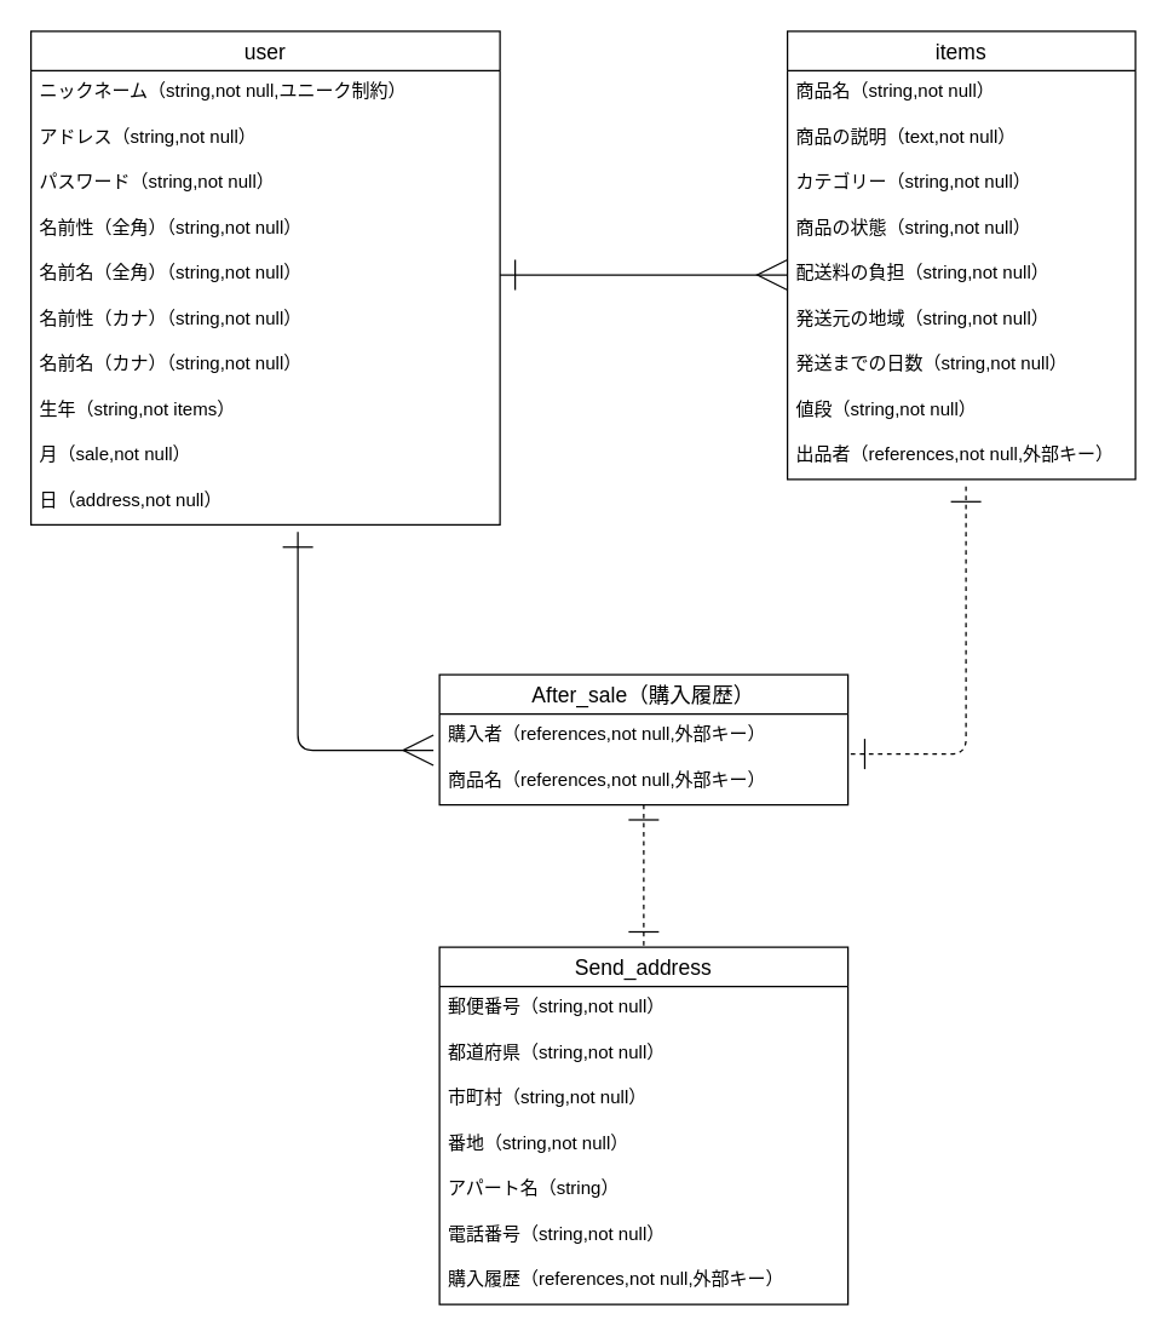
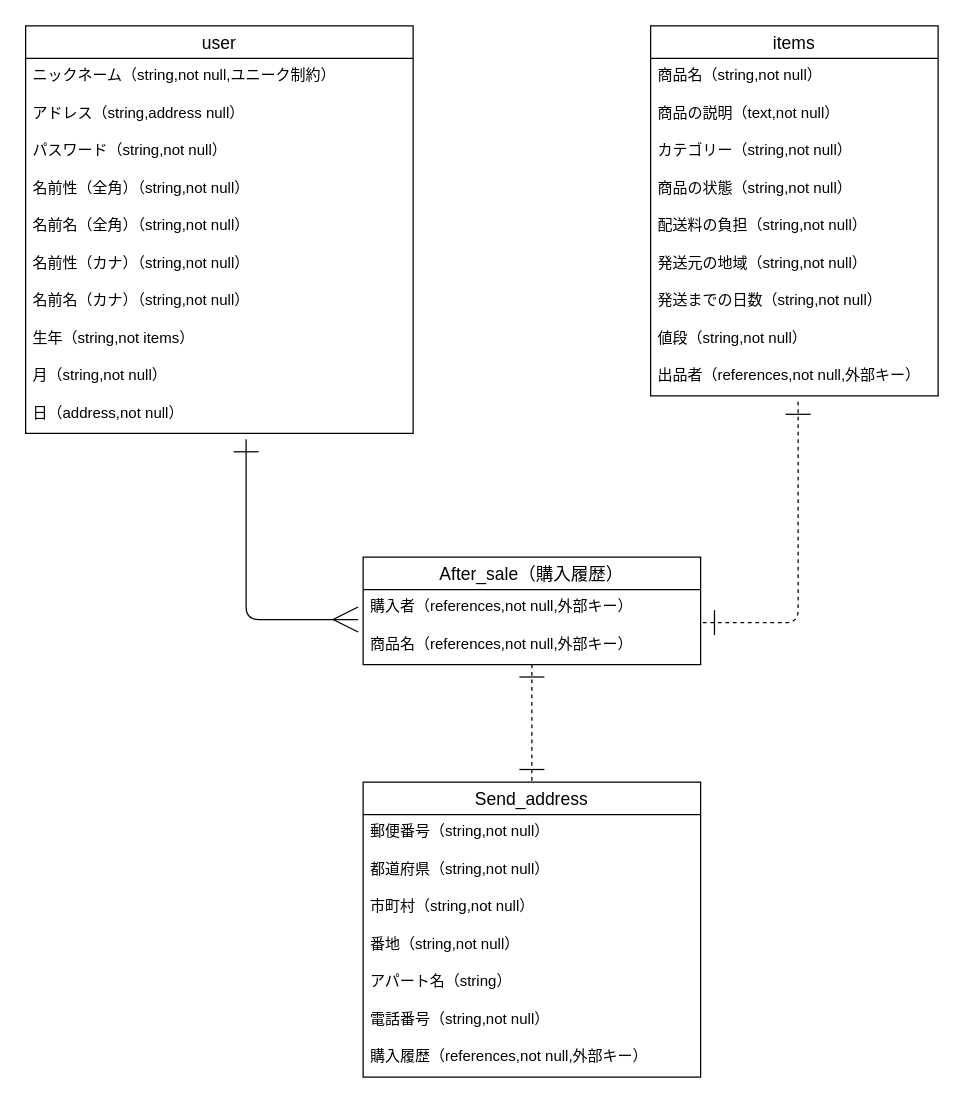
  <mxCell id="0" />
  <mxCell id="1" parent="0" />
  <mxCell id="2" value="user" style="swimlane;fontStyle=0;childLayout=stackLayout;horizontal=1;startSize=26;horizontalStack=0;resizeParent=1;resizeParentMax=0;resizeLast=0;collapsible=1;marginBottom=0;align=center;fontSize=14;" parent="1" vertex="1"><mxGeometry x="20" y="20" width="310" height="326" as="geometry"><mxRectangle x="380" y="100" width="60" height="30" as="alternateBounds" /></mxGeometry></mxCell>
  <mxCell id="3" value="ニックネーム（string,not null,ユニーク制約）" style="text;strokeColor=none;fillColor=none;spacingLeft=4;spacingRight=4;overflow=hidden;rotatable=0;points=[[0,0.5],[1,0.5]];portConstraint=eastwest;fontSize=12;" parent="2" vertex="1"><mxGeometry y="26" width="310" height="30" as="geometry" /></mxCell>
- <mxCell id="4" value="アドレス（string,not null）" style="text;strokeColor=none;fillColor=none;spacingLeft=4;spacingRight=4;overflow=hidden;rotatable=0;points=[[0,0.5],[1,0.5]];portConstraint=eastwest;fontSize=12;" parent="2" vertex="1"><mxGeometry y="56" width="310" height="30" as="geometry" /></mxCell>
+ <mxCell id="4" value="アドレス（string,address null）" style="text;strokeColor=none;fillColor=none;spacingLeft=4;spacingRight=4;overflow=hidden;rotatable=0;points=[[0,0.5],[1,0.5]];portConstraint=eastwest;fontSize=12;" parent="2" vertex="1"><mxGeometry y="56" width="310" height="30" as="geometry" /></mxCell>
  <mxCell id="5" value="パスワード（string,not null）" style="text;strokeColor=none;fillColor=none;spacingLeft=4;spacingRight=4;overflow=hidden;rotatable=0;points=[[0,0.5],[1,0.5]];portConstraint=eastwest;fontSize=12;" parent="2" vertex="1"><mxGeometry y="86" width="310" height="30" as="geometry" /></mxCell>
  <mxCell id="6" value="名前性（全角）（string,not null）" style="text;strokeColor=none;fillColor=none;spacingLeft=4;spacingRight=4;overflow=hidden;rotatable=0;points=[[0,0.5],[1,0.5]];portConstraint=eastwest;fontSize=12;" parent="2" vertex="1"><mxGeometry y="116" width="310" height="30" as="geometry" /></mxCell>
  <mxCell id="7" value="名前名（全角）（string,not null）" style="text;strokeColor=none;fillColor=none;spacingLeft=4;spacingRight=4;overflow=hidden;rotatable=0;points=[[0,0.5],[1,0.5]];portConstraint=eastwest;fontSize=12;" parent="2" vertex="1"><mxGeometry y="146" width="310" height="30" as="geometry" /></mxCell>
  <mxCell id="8" value="名前性（カナ）（string,not null）" style="text;strokeColor=none;fillColor=none;spacingLeft=4;spacingRight=4;overflow=hidden;rotatable=0;points=[[0,0.5],[1,0.5]];portConstraint=eastwest;fontSize=12;" parent="2" vertex="1"><mxGeometry y="176" width="310" height="30" as="geometry" /></mxCell>
  <mxCell id="9" value="名前名（カナ）（string,not null）" style="text;strokeColor=none;fillColor=none;spacingLeft=4;spacingRight=4;overflow=hidden;rotatable=0;points=[[0,0.5],[1,0.5]];portConstraint=eastwest;fontSize=12;" parent="2" vertex="1"><mxGeometry y="206" width="310" height="30" as="geometry" /></mxCell>
  <mxCell id="10" value="生年（string,not items）" style="text;strokeColor=none;fillColor=none;spacingLeft=4;spacingRight=4;overflow=hidden;rotatable=0;points=[[0,0.5],[1,0.5]];portConstraint=eastwest;fontSize=12;" parent="2" vertex="1"><mxGeometry y="236" width="310" height="30" as="geometry" /></mxCell>
- <mxCell id="11" value="月（sale,not null）" style="text;strokeColor=none;fillColor=none;spacingLeft=4;spacingRight=4;overflow=hidden;rotatable=0;points=[[0,0.5],[1,0.5]];portConstraint=eastwest;fontSize=12;" parent="2" vertex="1"><mxGeometry y="266" width="310" height="30" as="geometry" /></mxCell>
+ <mxCell id="11" value="月（string,not null）" style="text;strokeColor=none;fillColor=none;spacingLeft=4;spacingRight=4;overflow=hidden;rotatable=0;points=[[0,0.5],[1,0.5]];portConstraint=eastwest;fontSize=12;" parent="2" vertex="1"><mxGeometry y="266" width="310" height="30" as="geometry" /></mxCell>
  <mxCell id="12" value="日（address,not null）" style="text;strokeColor=none;fillColor=none;spacingLeft=4;spacingRight=4;overflow=hidden;rotatable=0;points=[[0,0.5],[1,0.5]];portConstraint=eastwest;fontSize=12;" parent="2" vertex="1"><mxGeometry y="296" width="310" height="30" as="geometry" /></mxCell>
  <mxCell id="13" value="items" style="swimlane;fontStyle=0;childLayout=stackLayout;horizontal=1;startSize=26;horizontalStack=0;resizeParent=1;resizeParentMax=0;resizeLast=0;collapsible=1;marginBottom=0;align=center;fontSize=14;" parent="1" vertex="1"><mxGeometry x="520" y="20" width="230" height="296" as="geometry" /></mxCell>
  <mxCell id="14" value="商品名（string,not null）" style="text;strokeColor=none;fillColor=none;spacingLeft=4;spacingRight=4;overflow=hidden;rotatable=0;points=[[0,0.5],[1,0.5]];portConstraint=eastwest;fontSize=12;" parent="13" vertex="1"><mxGeometry y="26" width="230" height="30" as="geometry" /></mxCell>
  <mxCell id="15" value="商品の説明（text,not null）" style="text;strokeColor=none;fillColor=none;spacingLeft=4;spacingRight=4;overflow=hidden;rotatable=0;points=[[0,0.5],[1,0.5]];portConstraint=eastwest;fontSize=12;" parent="13" vertex="1"><mxGeometry y="56" width="230" height="30" as="geometry" /></mxCell>
  <mxCell id="16" value="カテゴリー（string,not null）&#10;" style="text;strokeColor=none;fillColor=none;spacingLeft=4;spacingRight=4;overflow=hidden;rotatable=0;points=[[0,0.5],[1,0.5]];portConstraint=eastwest;fontSize=12;" parent="13" vertex="1"><mxGeometry y="86" width="230" height="30" as="geometry" /></mxCell>
  <mxCell id="17" value="商品の状態（string,not null）" style="text;strokeColor=none;fillColor=none;spacingLeft=4;spacingRight=4;overflow=hidden;rotatable=0;points=[[0,0.5],[1,0.5]];portConstraint=eastwest;fontSize=12;" parent="13" vertex="1"><mxGeometry y="116" width="230" height="30" as="geometry" /></mxCell>
  <mxCell id="18" value="配送料の負担（string,not null）" style="text;strokeColor=none;fillColor=none;spacingLeft=4;spacingRight=4;overflow=hidden;rotatable=0;points=[[0,0.5],[1,0.5]];portConstraint=eastwest;fontSize=12;" parent="13" vertex="1"><mxGeometry y="146" width="230" height="30" as="geometry" /></mxCell>
  <mxCell id="19" value="発送元の地域（string,not null）" style="text;strokeColor=none;fillColor=none;spacingLeft=4;spacingRight=4;overflow=hidden;rotatable=0;points=[[0,0.5],[1,0.5]];portConstraint=eastwest;fontSize=12;" parent="13" vertex="1"><mxGeometry y="176" width="230" height="30" as="geometry" /></mxCell>
  <mxCell id="20" value="発送までの日数（string,not null）" style="text;strokeColor=none;fillColor=none;spacingLeft=4;spacingRight=4;overflow=hidden;rotatable=0;points=[[0,0.5],[1,0.5]];portConstraint=eastwest;fontSize=12;" parent="13" vertex="1"><mxGeometry y="206" width="230" height="30" as="geometry" /></mxCell>
  <mxCell id="21" value="値段（string,not null）" style="text;strokeColor=none;fillColor=none;spacingLeft=4;spacingRight=4;overflow=hidden;rotatable=0;points=[[0,0.5],[1,0.5]];portConstraint=eastwest;fontSize=12;" parent="13" vertex="1"><mxGeometry y="236" width="230" height="30" as="geometry" /></mxCell>
  <mxCell id="22" value="出品者（references,not null,外部キー）" style="text;strokeColor=none;fillColor=none;spacingLeft=4;spacingRight=4;overflow=hidden;rotatable=0;points=[[0,0.5],[1,0.5]];portConstraint=eastwest;fontSize=12;" parent="13" vertex="1"><mxGeometry y="266" width="230" height="30" as="geometry" /></mxCell>
- <mxCell id="23" style="edgeStyle=none;html=1;entryX=0;entryY=0.5;entryDx=0;entryDy=0;startArrow=ERone;startFill=0;endArrow=ERmany;endFill=0;endSize=18;startSize=18;" parent="1" source="7" target="18" edge="1"><mxGeometry relative="1" as="geometry" /></mxCell>
  <mxCell id="24" style="edgeStyle=orthogonalEdgeStyle;jumpSize=6;html=1;entryX=0.5;entryY=0;entryDx=0;entryDy=0;startArrow=ERone;startFill=0;endArrow=ERone;endFill=0;startSize=18;endSize=18;dashed=1;" edge="1" parent="1" source="25" target="30"><mxGeometry relative="1" as="geometry" /></mxCell>
  <mxCell id="25" value="After_sale（購入履歴）" style="swimlane;fontStyle=0;childLayout=stackLayout;horizontal=1;startSize=26;horizontalStack=0;resizeParent=1;resizeParentMax=0;resizeLast=0;collapsible=1;marginBottom=0;align=center;fontSize=14;" vertex="1" parent="1"><mxGeometry x="290" y="445" width="270" height="86" as="geometry" /></mxCell>
  <mxCell id="26" value="購入者（references,not null,外部キー）" style="text;strokeColor=none;fillColor=none;spacingLeft=4;spacingRight=4;overflow=hidden;rotatable=0;points=[[0,0.5],[1,0.5]];portConstraint=eastwest;fontSize=12;" vertex="1" parent="25"><mxGeometry y="26" width="270" height="30" as="geometry" /></mxCell>
  <mxCell id="27" value="商品名（references,not null,外部キー）" style="text;strokeColor=none;fillColor=none;spacingLeft=4;spacingRight=4;overflow=hidden;rotatable=0;points=[[0,0.5],[1,0.5]];portConstraint=eastwest;fontSize=12;" vertex="1" parent="25"><mxGeometry y="56" width="270" height="30" as="geometry" /></mxCell>
  <mxCell id="28" style="edgeStyle=orthogonalEdgeStyle;html=1;exitX=0.569;exitY=1.161;exitDx=0;exitDy=0;startArrow=ERone;startFill=0;endArrow=ERmany;endFill=0;endSize=18;startSize=18;exitPerimeter=0;jumpSize=6;" edge="1" parent="1" source="12"><mxGeometry relative="1" as="geometry"><mxPoint x="286" y="495" as="targetPoint" /><Array as="points"><mxPoint x="196" y="495" /><mxPoint x="286" y="495" /></Array></mxGeometry></mxCell>
  <mxCell id="29" style="edgeStyle=orthogonalEdgeStyle;jumpSize=6;html=1;entryX=1.004;entryY=-0.117;entryDx=0;entryDy=0;startArrow=ERone;startFill=0;endArrow=ERone;endFill=0;startSize=18;endSize=18;exitX=0.513;exitY=1.161;exitDx=0;exitDy=0;exitPerimeter=0;entryPerimeter=0;dashed=1;" edge="1" parent="1" source="22" target="27"><mxGeometry relative="1" as="geometry"><mxPoint x="660" y="355" as="sourcePoint" /><Array as="points"><mxPoint x="638" y="497" /></Array></mxGeometry></mxCell>
  <mxCell id="30" value="Send_address" style="swimlane;fontStyle=0;childLayout=stackLayout;horizontal=1;startSize=26;horizontalStack=0;resizeParent=1;resizeParentMax=0;resizeLast=0;collapsible=1;marginBottom=0;align=center;fontSize=14;" vertex="1" parent="1"><mxGeometry x="290" y="625" width="270" height="236" as="geometry" /></mxCell>
  <mxCell id="31" value="郵便番号（string,not null）" style="text;strokeColor=none;fillColor=none;spacingLeft=4;spacingRight=4;overflow=hidden;rotatable=0;points=[[0,0.5],[1,0.5]];portConstraint=eastwest;fontSize=12;" vertex="1" parent="30"><mxGeometry y="26" width="270" height="30" as="geometry" /></mxCell>
  <mxCell id="32" value="都道府県（string,not null）" style="text;strokeColor=none;fillColor=none;spacingLeft=4;spacingRight=4;overflow=hidden;rotatable=0;points=[[0,0.5],[1,0.5]];portConstraint=eastwest;fontSize=12;" vertex="1" parent="30"><mxGeometry y="56" width="270" height="30" as="geometry" /></mxCell>
  <mxCell id="33" value="市町村（string,not null）" style="text;strokeColor=none;fillColor=none;spacingLeft=4;spacingRight=4;overflow=hidden;rotatable=0;points=[[0,0.5],[1,0.5]];portConstraint=eastwest;fontSize=12;" vertex="1" parent="30"><mxGeometry y="86" width="270" height="30" as="geometry" /></mxCell>
  <mxCell id="34" value="番地（string,not null）" style="text;strokeColor=none;fillColor=none;spacingLeft=4;spacingRight=4;overflow=hidden;rotatable=0;points=[[0,0.5],[1,0.5]];portConstraint=eastwest;fontSize=12;" vertex="1" parent="30"><mxGeometry y="116" width="270" height="30" as="geometry" /></mxCell>
  <mxCell id="35" value="アパート名（string）" style="text;strokeColor=none;fillColor=none;spacingLeft=4;spacingRight=4;overflow=hidden;rotatable=0;points=[[0,0.5],[1,0.5]];portConstraint=eastwest;fontSize=12;" vertex="1" parent="30"><mxGeometry y="146" width="270" height="30" as="geometry" /></mxCell>
  <mxCell id="36" value="電話番号（string,not null）" style="text;strokeColor=none;fillColor=none;spacingLeft=4;spacingRight=4;overflow=hidden;rotatable=0;points=[[0,0.5],[1,0.5]];portConstraint=eastwest;fontSize=12;" vertex="1" parent="30"><mxGeometry y="176" width="270" height="30" as="geometry" /></mxCell>
  <mxCell id="37" value="購入履歴（references,not null,外部キー）" style="text;strokeColor=none;fillColor=none;spacingLeft=4;spacingRight=4;overflow=hidden;rotatable=0;points=[[0,0.5],[1,0.5]];portConstraint=eastwest;fontSize=12;" vertex="1" parent="30"><mxGeometry y="206" width="270" height="30" as="geometry" /></mxCell>
